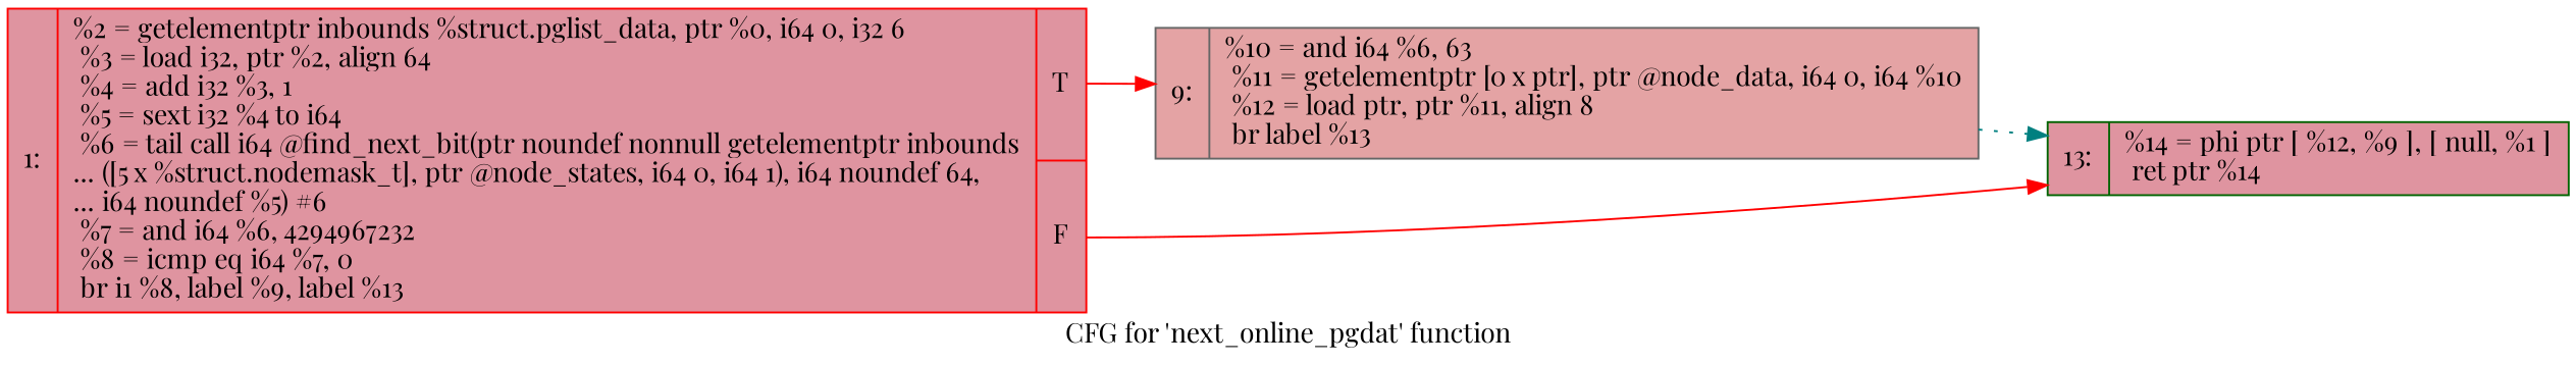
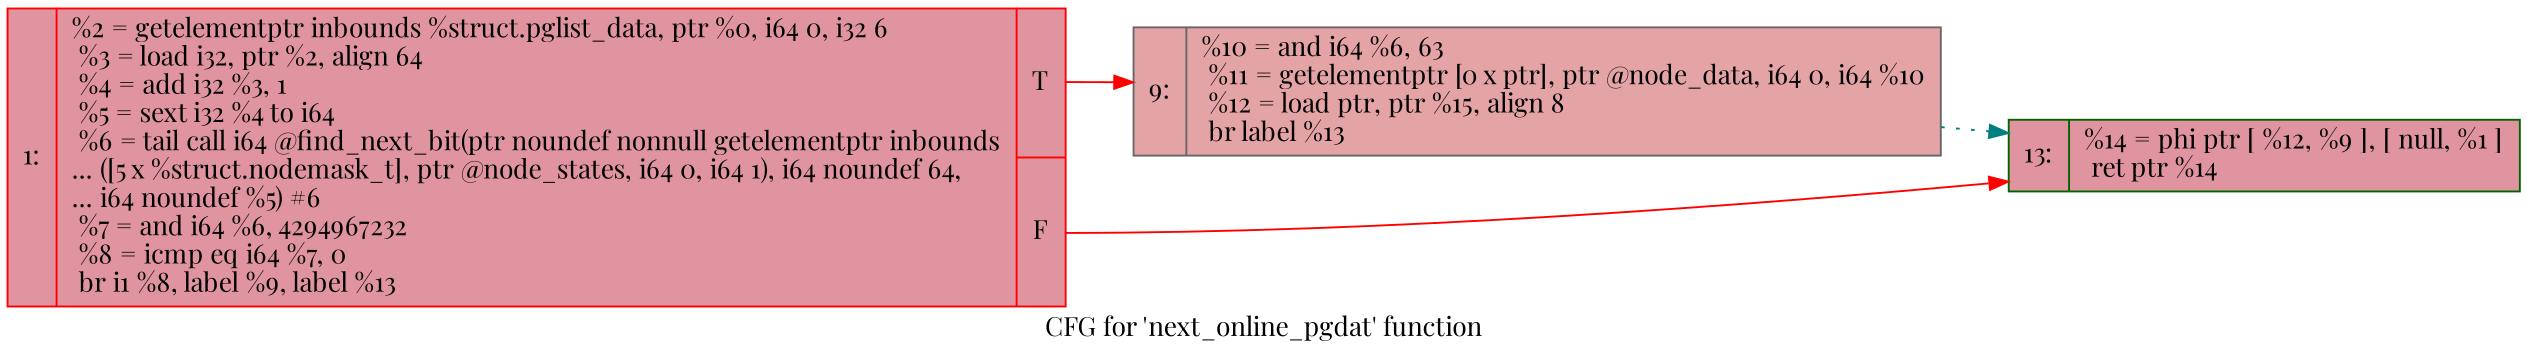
  digraph {
    label="CFG for 'next_online_pgdat' function"
    rankdir=LR
    fontname="Playfair Display"
    node [fillcolor="#b70d2870" fontname="Playfair Display" shape=record style=filled]
    edge [color=red style=solid fontname="Playfair Display"]
    n1 [color=red label="{1:\l|  %2 = getelementptr inbounds %struct.pglist_data, ptr %0, i64 0, i32 6\l  %3 = load i32, ptr %2, align 64\l  %4 = add i32 %3, 1\l  %5 = sext i32 %4 to i64\l  %6 = tail call i64 @find_next_bit(ptr noundef nonnull getelementptr inbounds\l... ([5 x %struct.nodemask_t], ptr @node_states, i64 0, i64 1), i64 noundef 64,\l... i64 noundef %5) #6\l  %7 = and i64 %6, 4294967232\l  %8 = icmp eq i64 %7, 0\l  br i1 %8, label %9, label %13\l|{<s0>T|<s1>F}}"]
-   n2 [color=gray40 fillcolor="#c32e3170" label="{9:\l|  %10 = and i64 %6, 63\l  %11 = getelementptr [0 x ptr], ptr @node_data, i64 0, i64 %10\l  %12 = load ptr, ptr %11, align 8\l  br label %13\l}"]
+   n2 [color=gray40 fillcolor="#c32e3170" label="{9:\l|  %10 = and i64 %6, 63\l  %11 = getelementptr [0 x ptr], ptr @node_data, i64 0, i64 %10\l  %12 = load ptr, ptr %15, align 8\l  br label %13\l}"]
    n3 [color=darkgreen label="{13:\l|  %14 = phi ptr [ %12, %9 ], [ null, %1 ]\l  ret ptr %14\l}"]
    n1 -> n2 [tailport=s0]
    n1 -> n3 [tailport=s1]
    n2 -> n3 [color=teal style=dotted]
  }
